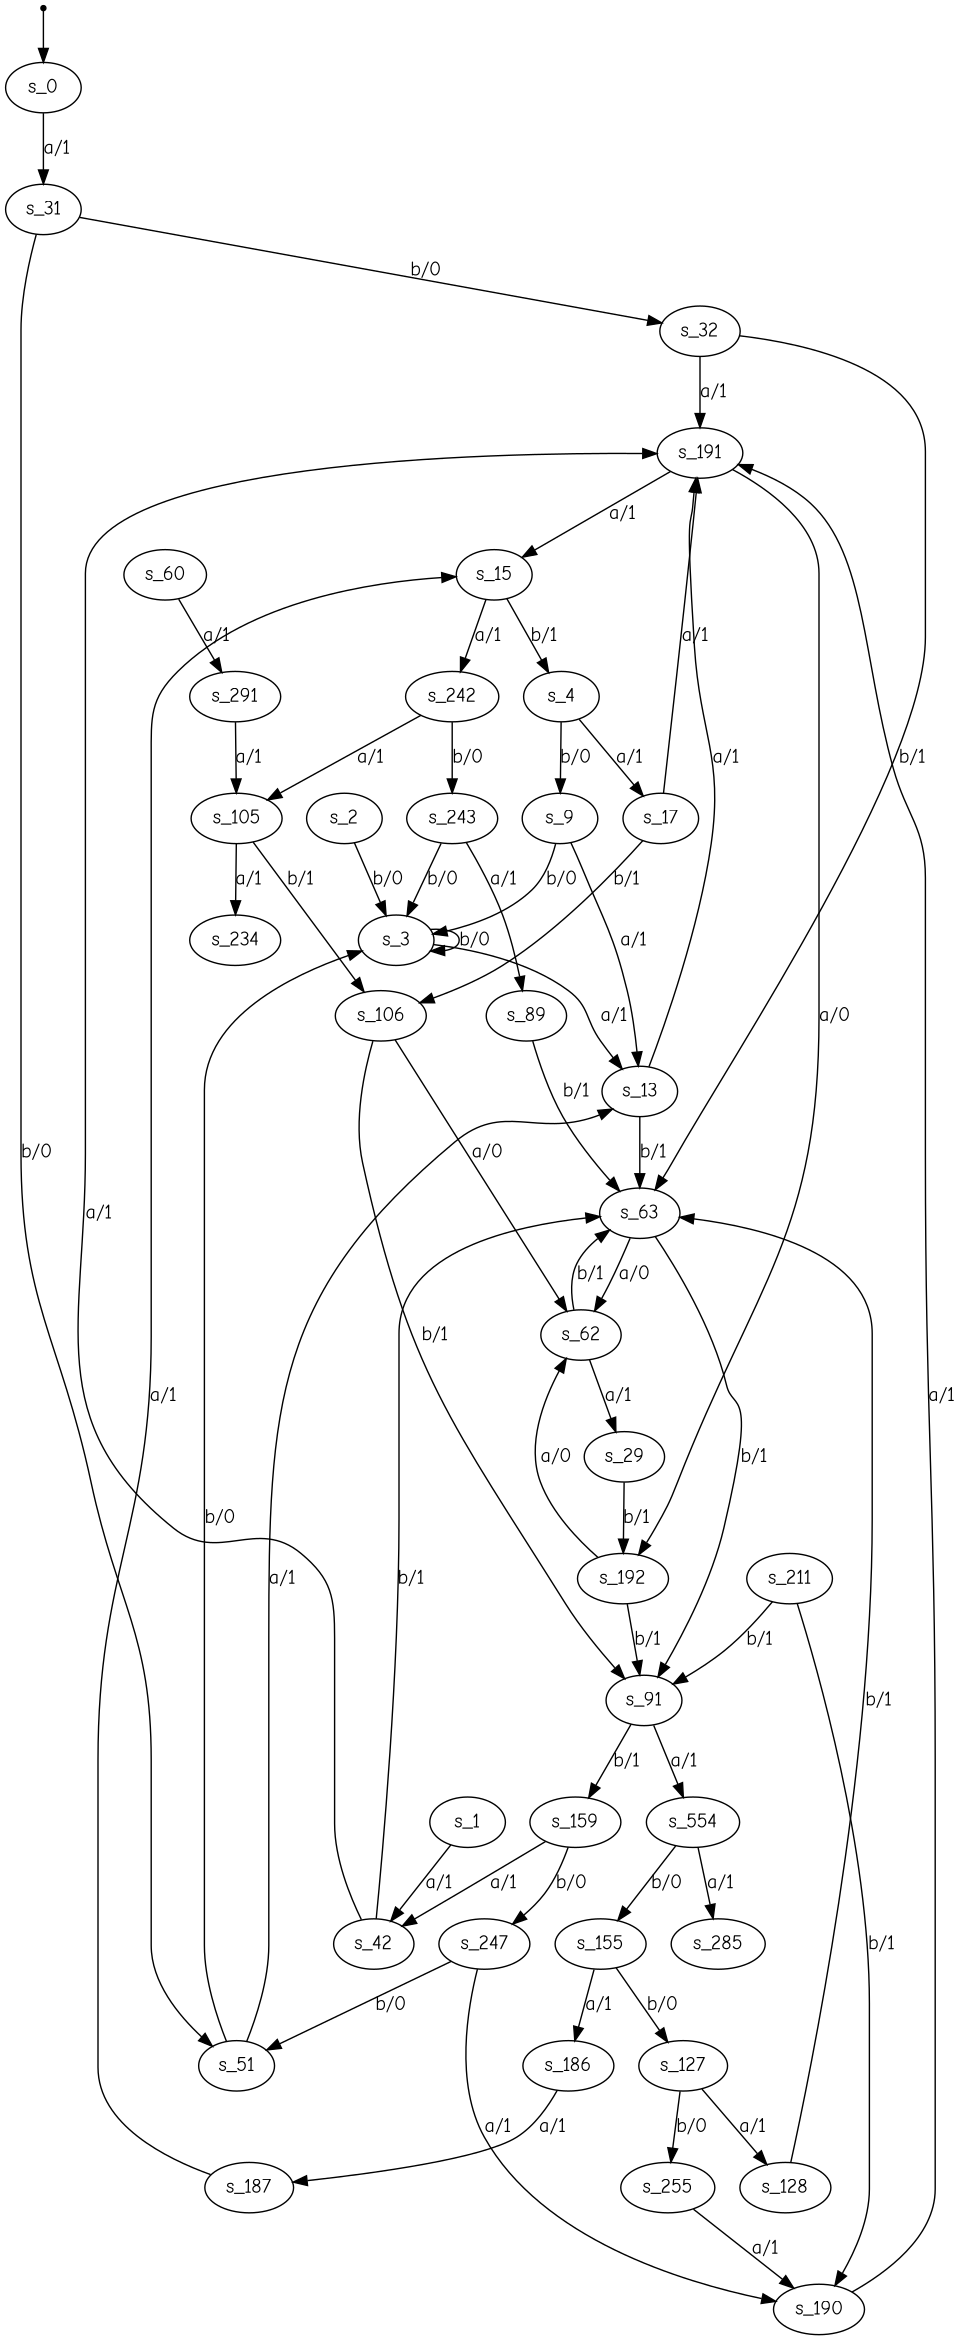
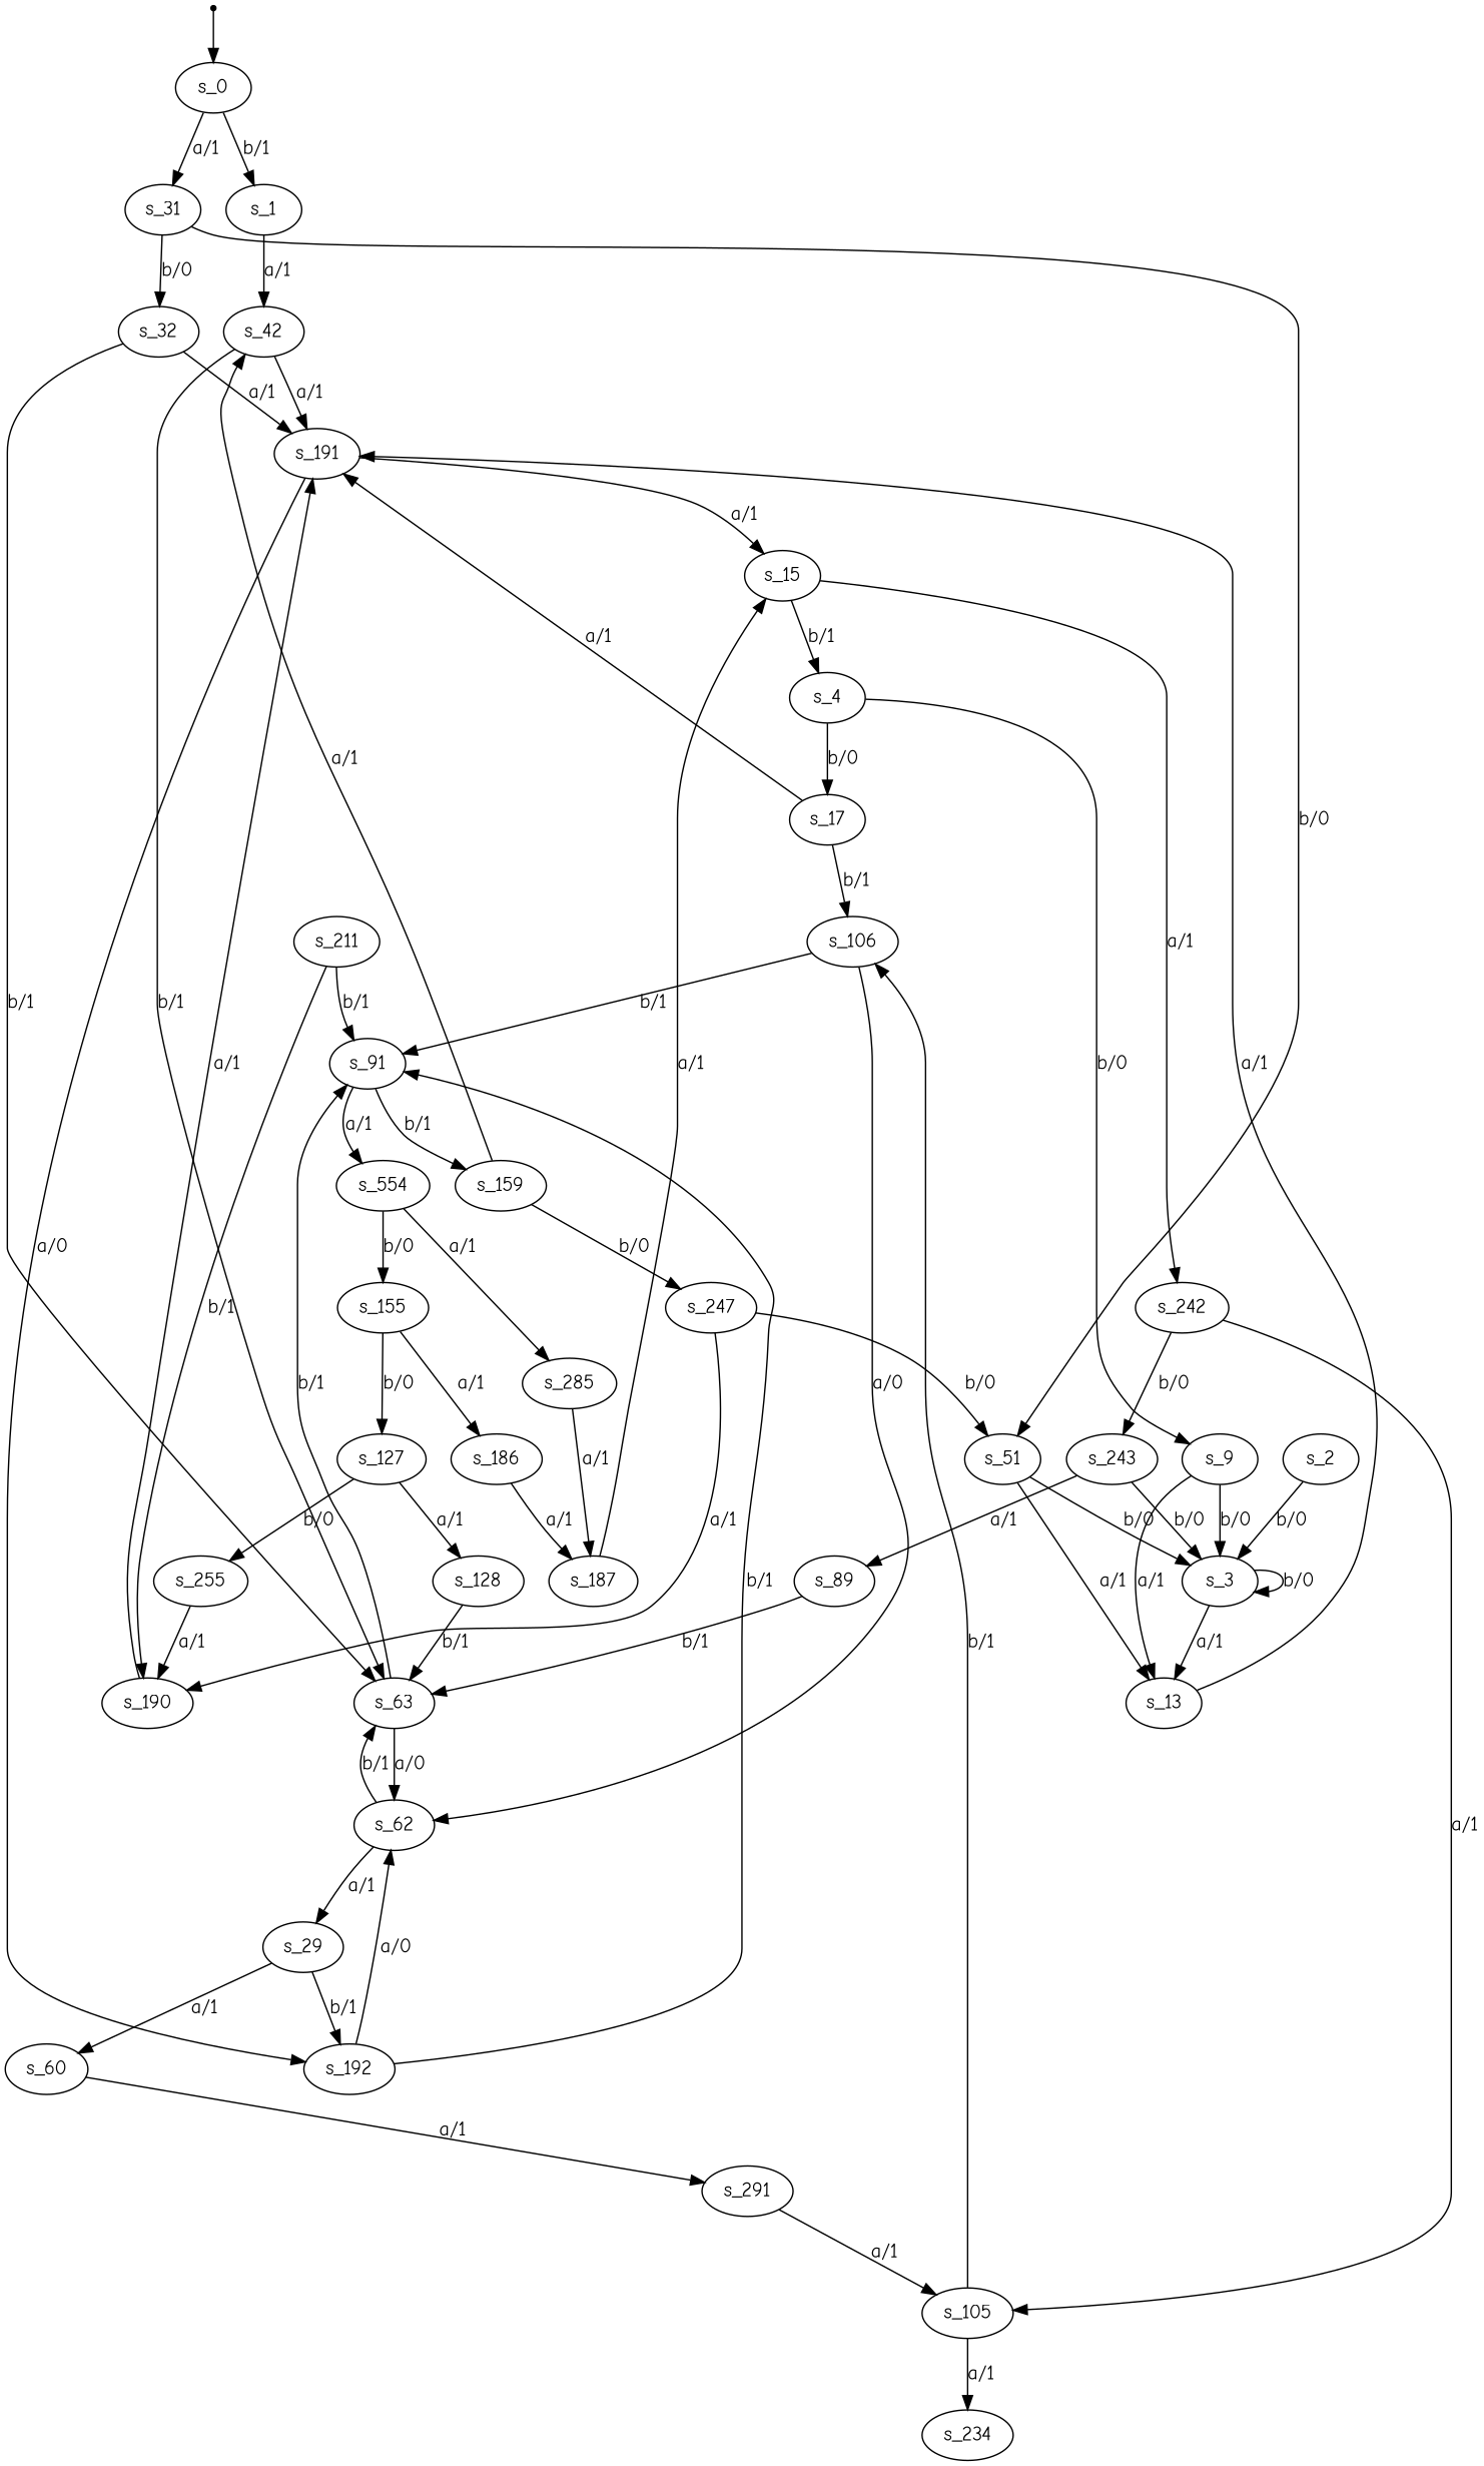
  digraph {
    fontname="Comic Neue"
    node [fontname="Comic Neue"]
    edge [fontname="Comic Neue"]
    s_0 [root=true]
    s_1
    s_31
    s_42
    s_32
    s_51
    s_2
    s_3
    s_191
    s_63
    s_13
    s_15
    s_192
    s_91
    s_62
    n16 [label=s_4]
    s_242
    s_9
    s_17
    s_105
    s_243
    s_106
    s_159
    n24 [label=s_554]
    s_29
    s_247
    s_155
    s_285
    s_190
    s_211
    s_60
    s_291
    s_234
    s_127
    s_186
    s_187
    s_128
    s_255
    s_89
    qi [shape=point]
+   s_0 -> s_1 [label="b/1"]
    s_0 -> s_31 [label="a/1"]
    s_1 -> s_42 [label="a/1"]
    s_31 -> s_32 [label="b/0"]
    s_31 -> s_51 [label="b/0"]
    s_42 -> s_191 [label="a/1"]
    s_42 -> s_63 [label="b/1"]
    s_32 -> s_191 [label="a/1"]
    s_32 -> s_63 [label="b/1"]
    s_51 -> s_3 [label="b/0"]
    s_51 -> s_13 [label="a/1"]
    s_2 -> s_3 [label="b/0"]
    s_3 -> s_3 [label="b/0"]
    s_3 -> s_13 [label="a/1"]
    s_191 -> s_15 [label="a/1"]
    s_191 -> s_192 [label="a/0"]
    s_63 -> s_91 [label="b/1"]
    s_63 -> s_62 [label="a/0"]
    s_13 -> s_191 [label="a/1"]
-   s_13 -> s_63 [label="b/1"]
    s_15 -> n16 [label="b/1"]
    s_15 -> s_242 [label="a/1"]
    s_192 -> s_91 [label="b/1"]
    s_192 -> s_62 [label="a/0"]
    s_91 -> s_159 [label="b/1"]
    s_91 -> n24 [label="a/1"]
    s_62 -> s_63 [label="b/1"]
    s_62 -> s_29 [label="a/1"]
    n16 -> s_9 [label="b/0"]
-   n16 -> s_17 [label="a/1"]
+   n16 -> s_17 [label="b/0"]
    s_242 -> s_105 [label="a/1"]
    s_242 -> s_243 [label="b/0"]
    s_9 -> s_3 [label="b/0"]
    s_9 -> s_13 [label="a/1"]
    s_17 -> s_191 [label="a/1"]
    s_17 -> s_106 [label="b/1"]
    s_105 -> s_106 [label="b/1"]
    s_105 -> s_234 [label="a/1"]
    s_243 -> s_3 [label="b/0"]
    s_243 -> s_89 [label="a/1"]
    s_106 -> s_91 [label="b/1"]
    s_106 -> s_62 [label="a/0"]
    s_159 -> s_42 [label="a/1"]
    s_159 -> s_247 [label="b/0"]
    n24 -> s_155 [label="b/0"]
    n24 -> s_285 [label="a/1"]
    s_29 -> s_192 [label="b/1"]
+   s_29 -> s_60 [label="a/1"]
    s_247 -> s_51 [label="b/0"]
    s_247 -> s_190 [label="a/1"]
    s_155 -> s_127 [label="b/0"]
    s_155 -> s_186 [label="a/1"]
+   s_285 -> s_187 [label="a/1"]
    s_190 -> s_191 [label="a/1"]
    s_211 -> s_91 [label="b/1"]
    s_211 -> s_190 [label="b/1"]
    s_60 -> s_291 [label="a/1"]
    s_291 -> s_105 [label="a/1"]
    s_127 -> s_128 [label="a/1"]
    s_127 -> s_255 [label="b/0"]
    s_186 -> s_187 [label="a/1"]
    s_187 -> s_15 [label="a/1"]
    s_128 -> s_63 [label="b/1"]
    s_255 -> s_190 [label="a/1"]
    s_89 -> s_63 [label="b/1"]
    qi -> s_0
  }
